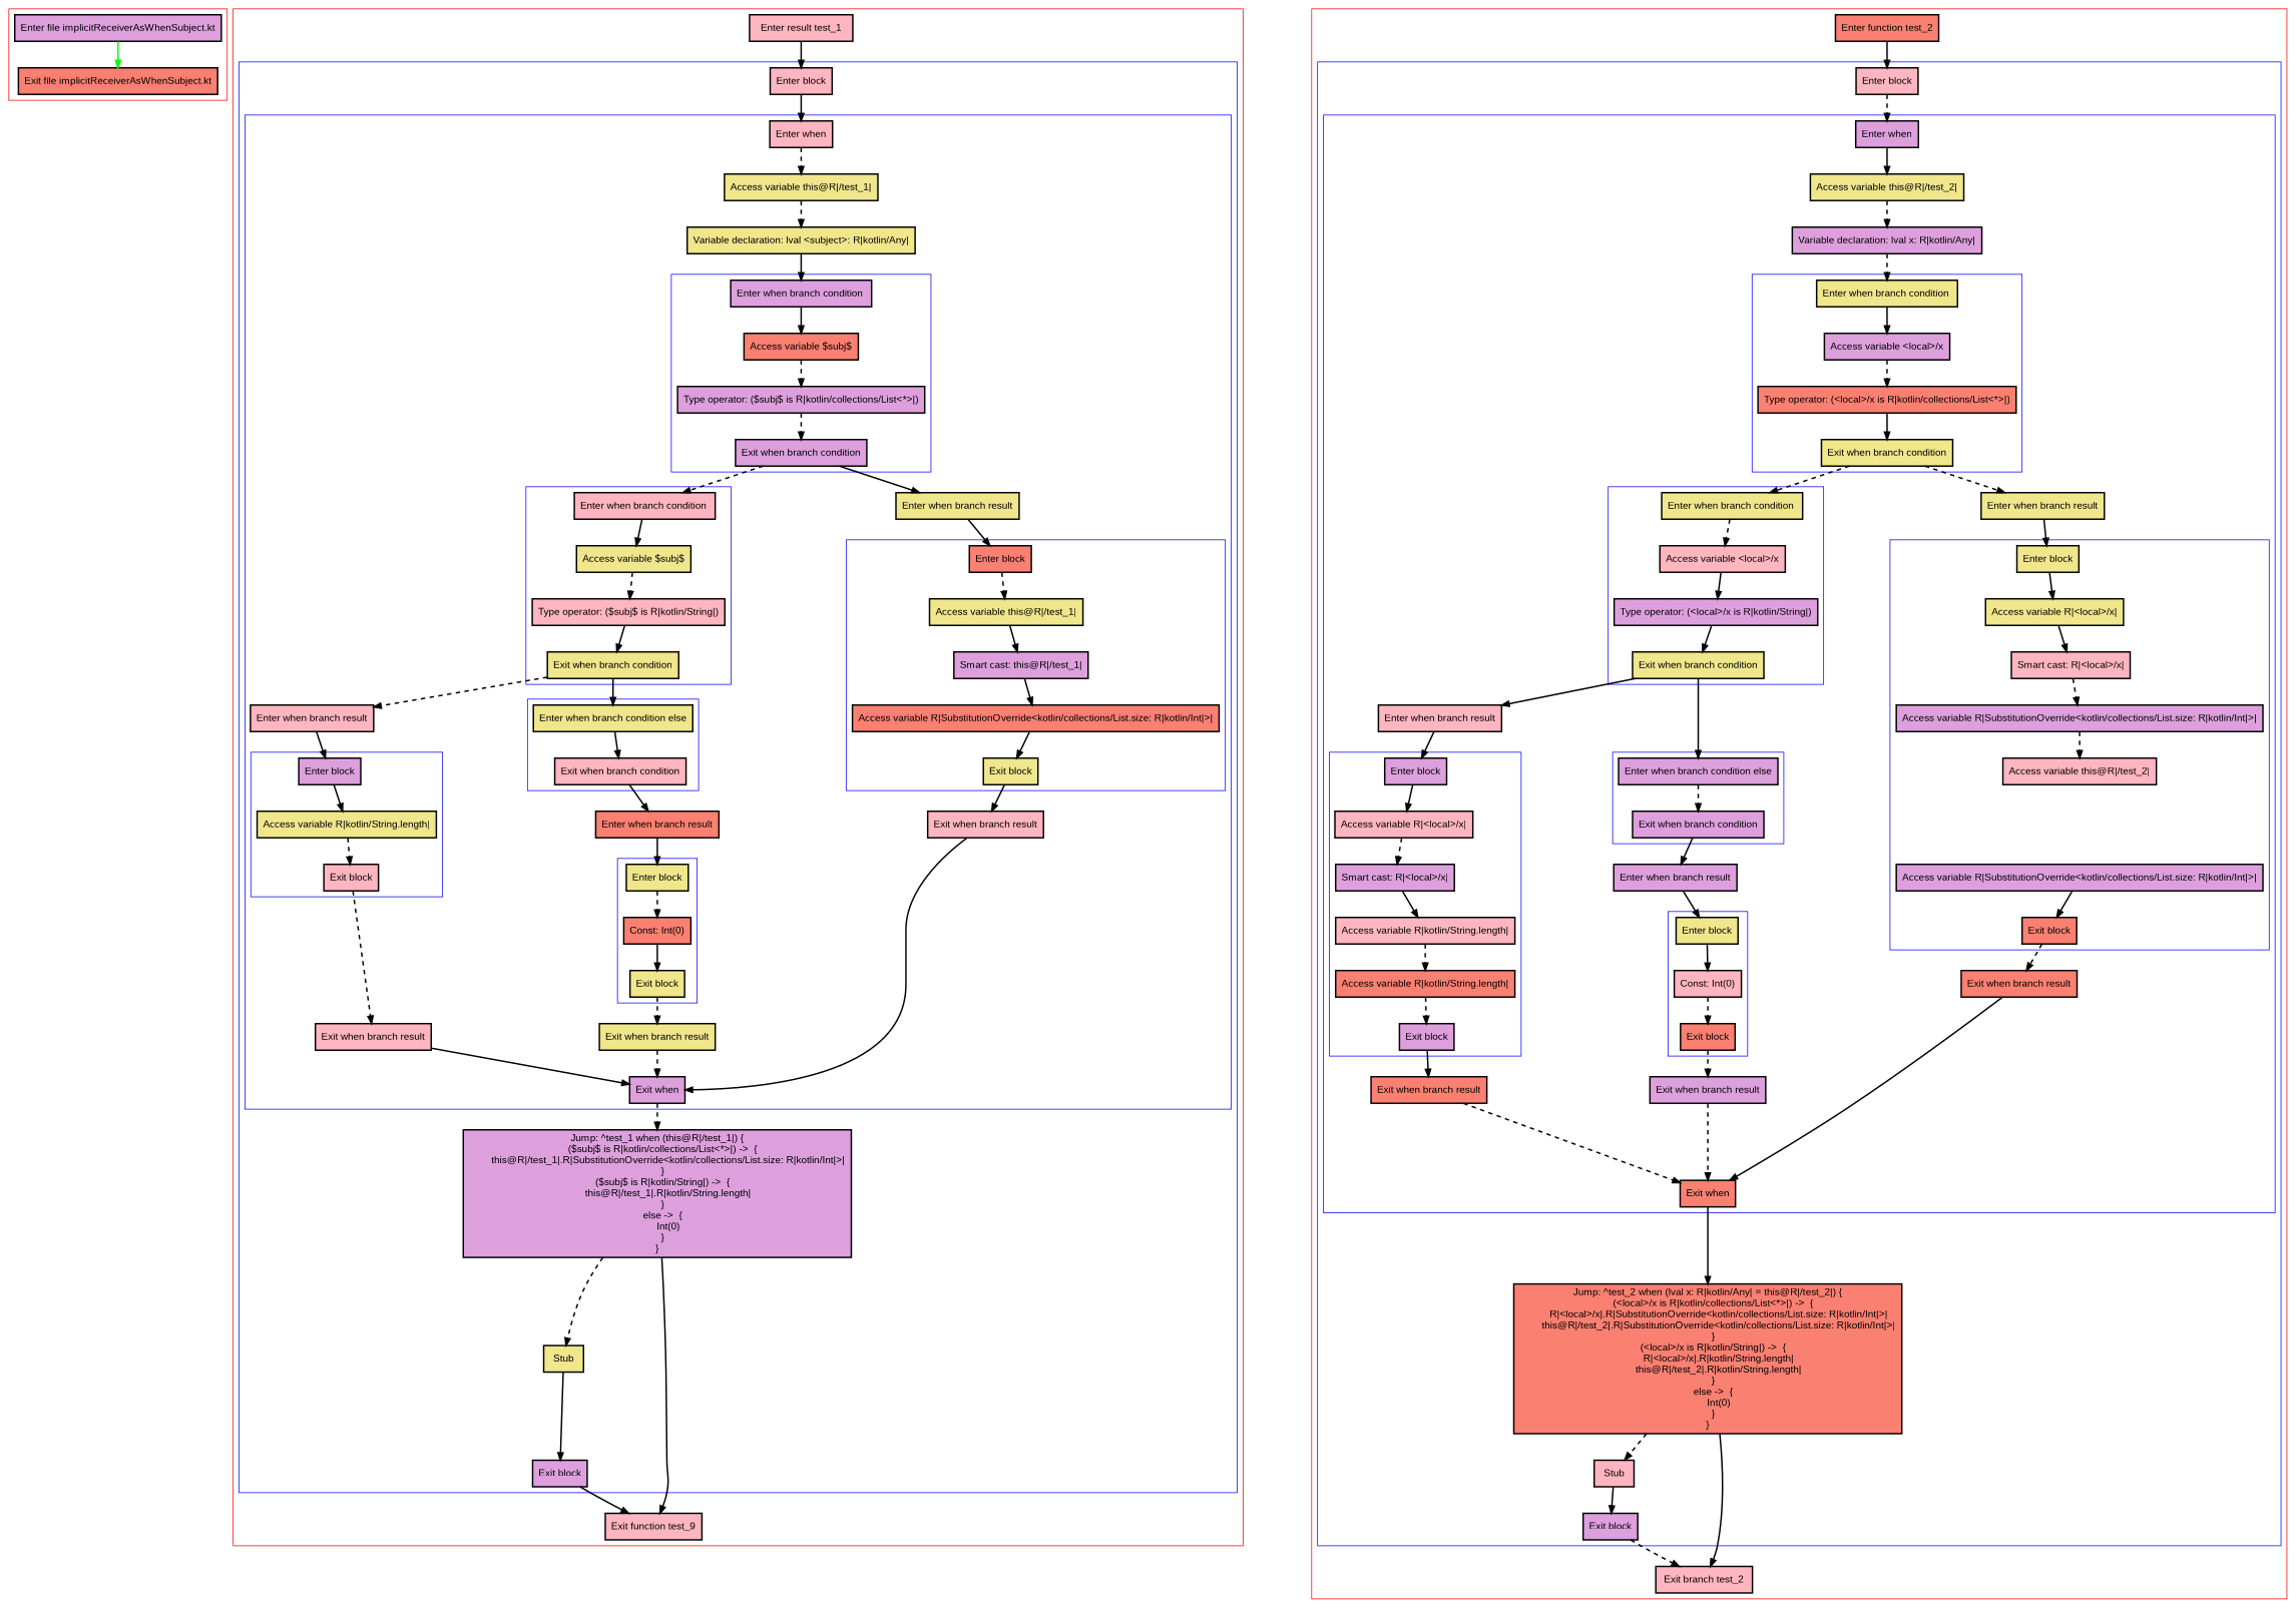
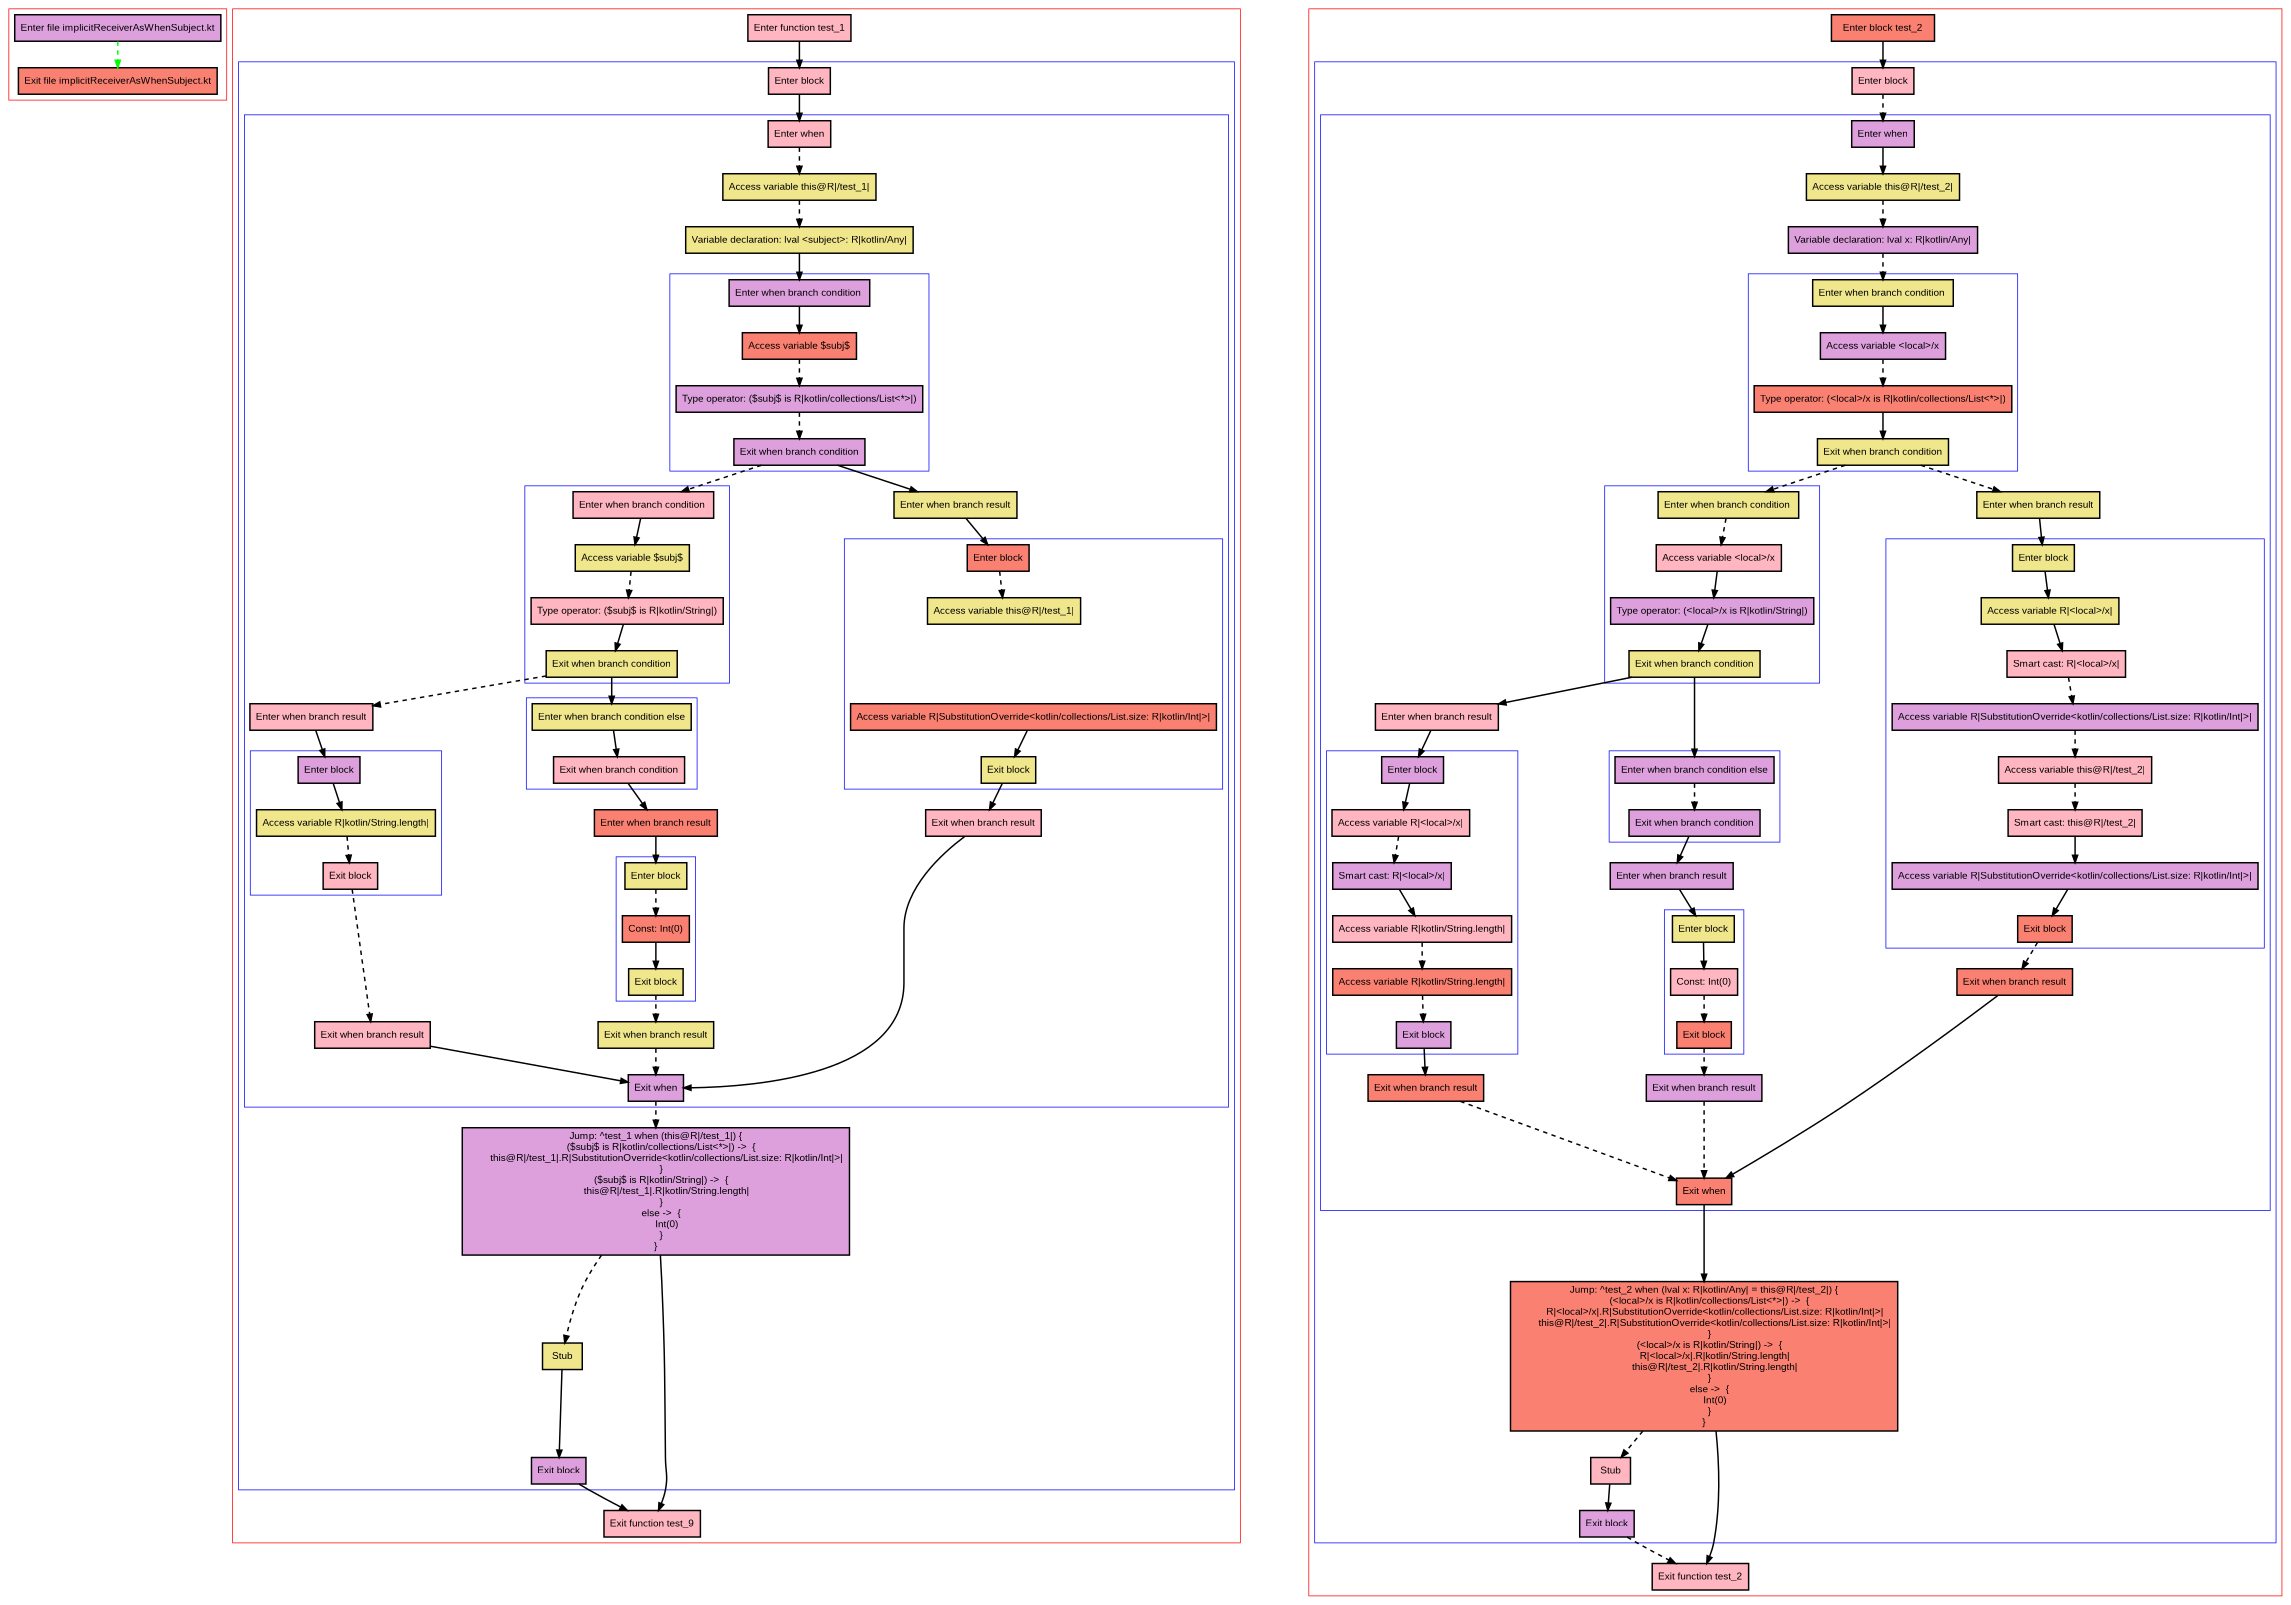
  digraph {
    fontname="Liberation Sans"
    nodesep=3
    node [fillcolor=plum fontname="Liberation Sans" penwidth=2 shape=box style=filled]
    edge [fontname="Liberation Sans" penwidth=2 style=dashed]
    n1 [label="Enter file implicitReceiverAsWhenSubject.kt"]
    n2 [fillcolor=salmon label="Exit file implicitReceiverAsWhenSubject.kt"]
    n3 [label="Enter when branch condition "]
    n4 [fillcolor=salmon label="Access variable $subj$"]
    n5 [label="Type operator: ($subj$ is R|kotlin/collections/List<*>|)"]
    n6 [label="Exit when branch condition"]
    n7 [fillcolor=lightpink label="Enter when branch condition "]
    n8 [fillcolor=khaki label="Access variable $subj$"]
    n9 [fillcolor=lightpink label="Type operator: ($subj$ is R|kotlin/String|)"]
    n10 [fillcolor=khaki label="Exit when branch condition"]
    n11 [fillcolor=khaki label="Enter when branch condition else"]
    n12 [fillcolor=lightpink label="Exit when branch condition"]
    n13 [fillcolor=khaki label="Enter block"]
    n14 [fillcolor=salmon label="Const: Int(0)"]
    n15 [fillcolor=khaki label="Exit block"]
    n16 [label="Enter block"]
    n17 [fillcolor=khaki label="Access variable R|kotlin/String.length|"]
    n18 [fillcolor=lightpink label="Exit block"]
    n19 [fillcolor=salmon label="Enter block"]
    n20 [fillcolor=khaki label="Access variable this@R|/test_1|"]
-   n21 [label="Smart cast: this@R|/test_1|"]
    n22 [fillcolor=salmon label="Access variable R|SubstitutionOverride<kotlin/collections/List.size: R|kotlin/Int|>|"]
    n23 [fillcolor=khaki label="Exit block"]
    n24 [fillcolor=lightpink label="Enter when"]
    n25 [fillcolor=khaki label="Access variable this@R|/test_1|"]
    n26 [fillcolor=khaki label="Variable declaration: lval <subject>: R|kotlin/Any|"]
    n27 [fillcolor=salmon label="Enter when branch result"]
    n28 [fillcolor=khaki label="Exit when branch result"]
    n29 [fillcolor=lightpink label="Enter when branch result"]
    n30 [fillcolor=lightpink label="Exit when branch result"]
    n31 [fillcolor=khaki label="Enter when branch result"]
    n32 [fillcolor=lightpink label="Exit when branch result"]
    n33 [label="Exit when"]
    n34 [fillcolor=lightpink label="Enter block"]
    n35 [label="Jump: ^test_1 when (this@R|/test_1|) {\n    ($subj$ is R|kotlin/collections/List<*>|) ->  {\n        this@R|/test_1|.R|SubstitutionOverride<kotlin/collections/List.size: R|kotlin/Int|>|\n    }\n    ($subj$ is R|kotlin/String|) ->  {\n        this@R|/test_1|.R|kotlin/String.length|\n    }\n    else ->  {\n        Int(0)\n    }\n}\n"]
    n36 [fillcolor=khaki label=Stub]
    n37 [label="Exit block"]
-   n38 [fillcolor=lightpink label="Enter result test_1"]
+   n38 [fillcolor=lightpink label="Enter function test_1"]
    n39 [fillcolor=lightpink label="Exit function test_9"]
    n40 [fillcolor=khaki label="Enter when branch condition "]
    n41 [label="Access variable <local>/x"]
    n42 [fillcolor=salmon label="Type operator: (<local>/x is R|kotlin/collections/List<*>|)"]
    n43 [fillcolor=khaki label="Exit when branch condition"]
    n44 [fillcolor=khaki label="Enter when branch condition "]
    n45 [fillcolor=lightpink label="Access variable <local>/x"]
    n46 [label="Type operator: (<local>/x is R|kotlin/String|)"]
    n47 [fillcolor=khaki label="Exit when branch condition"]
    n48 [label="Enter when branch condition else"]
    n49 [label="Exit when branch condition"]
    n50 [fillcolor=khaki label="Enter block"]
    n51 [fillcolor=lightpink label="Const: Int(0)"]
    n52 [fillcolor=salmon label="Exit block"]
    n53 [label="Enter block"]
    n54 [fillcolor=lightpink label="Access variable R|<local>/x|"]
    n55 [label="Smart cast: R|<local>/x|"]
    n56 [fillcolor=lightpink label="Access variable R|kotlin/String.length|"]
    n57 [fillcolor=salmon label="Access variable R|kotlin/String.length|"]
    n58 [label="Exit block"]
    n59 [fillcolor=khaki label="Enter block"]
    n60 [fillcolor=khaki label="Access variable R|<local>/x|"]
    n61 [fillcolor=lightpink label="Smart cast: R|<local>/x|"]
    n62 [label="Access variable R|SubstitutionOverride<kotlin/collections/List.size: R|kotlin/Int|>|"]
    n63 [fillcolor=lightpink label="Access variable this@R|/test_2|"]
+   n64 [fillcolor=lightpink label="Smart cast: this@R|/test_2|"]
    n65 [label="Access variable R|SubstitutionOverride<kotlin/collections/List.size: R|kotlin/Int|>|"]
    n66 [fillcolor=salmon label="Exit block"]
    n67 [label="Enter when"]
    n68 [fillcolor=khaki label="Access variable this@R|/test_2|"]
    n69 [label="Variable declaration: lval x: R|kotlin/Any|"]
    n70 [label="Enter when branch result"]
    n71 [label="Exit when branch result"]
    n72 [fillcolor=lightpink label="Enter when branch result"]
    n73 [fillcolor=salmon label="Exit when branch result"]
    n74 [fillcolor=khaki label="Enter when branch result"]
    n75 [fillcolor=salmon label="Exit when branch result"]
    n76 [fillcolor=salmon label="Exit when"]
    n77 [fillcolor=lightpink label="Enter block"]
    n78 [fillcolor=salmon label="Jump: ^test_2 when (lval x: R|kotlin/Any| = this@R|/test_2|) {\n    (<local>/x is R|kotlin/collections/List<*>|) ->  {\n        R|<local>/x|.R|SubstitutionOverride<kotlin/collections/List.size: R|kotlin/Int|>|\n        this@R|/test_2|.R|SubstitutionOverride<kotlin/collections/List.size: R|kotlin/Int|>|\n    }\n    (<local>/x is R|kotlin/String|) ->  {\n        R|<local>/x|.R|kotlin/String.length|\n        this@R|/test_2|.R|kotlin/String.length|\n    }\n    else ->  {\n        Int(0)\n    }\n}\n"]
    n79 [fillcolor=lightpink label=Stub]
    n80 [label="Exit block"]
-   n81 [fillcolor=salmon label="Enter function test_2"]
-   n82 [fillcolor=lightpink label="Exit branch test_2"]
+   n81 [fillcolor=salmon label="Enter block test_2"]
+   n82 [fillcolor=lightpink label="Exit function test_2"]
    subgraph cluster_1 {
      color=red
      n1
      n2
    }
    subgraph cluster_2 {
      color=red
      n38
      n39
      subgraph cluster_3 {
        color=blue
        n34
        n35
        n36
        n37
        subgraph cluster_4 {
          color=blue
          n24
          n25
          n26
          n27
          n28
          n29
          n30
          n31
          n32
          n33
          subgraph cluster_5 {
            color=blue
            n3
            n4
            n5
            n6
          }
          subgraph cluster_6 {
            color=blue
            n7
            n8
            n9
            n10
          }
          subgraph cluster_7 {
            color=blue
            n11
            n12
          }
          subgraph cluster_8 {
            color=blue
            n13
            n14
            n15
          }
          subgraph cluster_9 {
            color=blue
            n16
            n17
            n18
          }
          subgraph cluster_10 {
            color=blue
            n19
            n20
-           n21
            n22
            n23
          }
        }
      }
    }
    subgraph cluster_11 {
      color=red
      n81
      n82
      subgraph cluster_12 {
        color=blue
        n77
        n78
        n79
        n80
        subgraph cluster_13 {
          color=blue
          n67
          n68
          n69
          n70
          n71
          n72
          n73
          n74
          n75
          n76
          subgraph cluster_14 {
            color=blue
            n40
            n41
            n42
            n43
          }
          subgraph cluster_15 {
            color=blue
            n44
            n45
            n46
            n47
          }
          subgraph cluster_16 {
            color=blue
            n48
            n49
          }
          subgraph cluster_17 {
            color=blue
            n50
            n51
            n52
          }
          subgraph cluster_18 {
            color=blue
            n53
            n54
            n55
            n56
            n57
            n58
          }
          subgraph cluster_19 {
            color=blue
            n59
            n60
            n61
            n62
            n63
+           n64
            n65
            n66
          }
        }
      }
    }
-   n1 -> n2 [color=green style=solid]
+   n1 -> n2 [color=green]
    n3 -> n4 [style=bold]
    n4 -> n5
    n5 -> n6
    n6 -> n7
    n6 -> n31 [style=solid]
    n7 -> n8 [style=solid]
    n8 -> n9
    n9 -> n10 [style=bold]
    n10 -> n11 [style=solid]
    n10 -> n29
    n11 -> n12 [style=solid]
    n12 -> n27 [style=bold]
    n13 -> n14
    n14 -> n15 [style=solid]
    n15 -> n28
    n16 -> n17 [style=solid]
    n17 -> n18
    n18 -> n30
    n19 -> n20
-   n20 -> n21 [style=solid]
-   n21 -> n22 [style=bold]
    n22 -> n23 [style=solid]
    n23 -> n32 [style=solid]
    n24 -> n25
    n25 -> n26
    n26 -> n3 [style=solid]
    n27 -> n13 [style=bold]
    n28 -> n33
    n29 -> n16 [style=bold]
    n30 -> n33 [style=bold]
    n31 -> n19 [style=solid]
    n32 -> n33 [style=bold]
    n33 -> n35
    n34 -> n24 [style=solid]
    n35 -> n36
    n35 -> n39 [style=solid]
    n36 -> n37 [style=solid]
    n37 -> n39 [style=solid]
    n38 -> n34 [style=solid]
    n40 -> n41 [style=bold]
    n41 -> n42
    n42 -> n43 [style=solid]
    n43 -> n44
    n43 -> n74
    n44 -> n45
    n45 -> n46 [style=bold]
    n46 -> n47 [style=bold]
    n47 -> n48 [style=solid]
    n47 -> n72 [style=solid]
    n48 -> n49
    n49 -> n70 [style=bold]
    n50 -> n51 [style=solid]
    n51 -> n52
    n52 -> n71
    n53 -> n54 [style=solid]
    n54 -> n55
    n55 -> n56 [style=bold]
    n56 -> n57
    n57 -> n58
    n58 -> n73 [style=bold]
    n59 -> n60 [style=solid]
    n60 -> n61 [style=solid]
    n61 -> n62
    n62 -> n63
+   n63 -> n64
+   n64 -> n65 [style=bold]
    n65 -> n66 [style=solid]
    n66 -> n75
    n67 -> n68 [style=bold]
    n68 -> n69
    n69 -> n40
    n70 -> n50 [style=solid]
    n71 -> n76
    n72 -> n53 [style=bold]
    n73 -> n76
    n74 -> n59 [style=solid]
    n75 -> n76 [style=bold]
    n76 -> n78 [style=bold]
    n77 -> n67
    n78 -> n79
    n78 -> n82 [style=solid]
    n79 -> n80 [style=bold]
    n80 -> n82
    n81 -> n77 [style=solid]
  }
